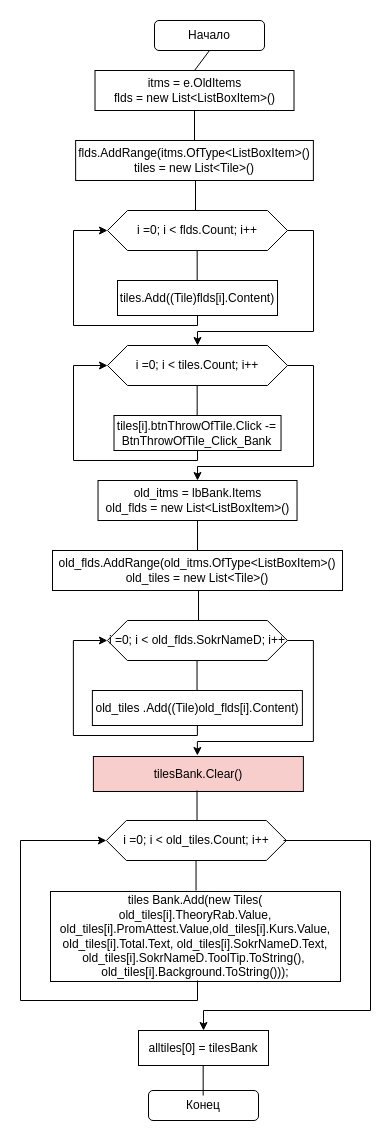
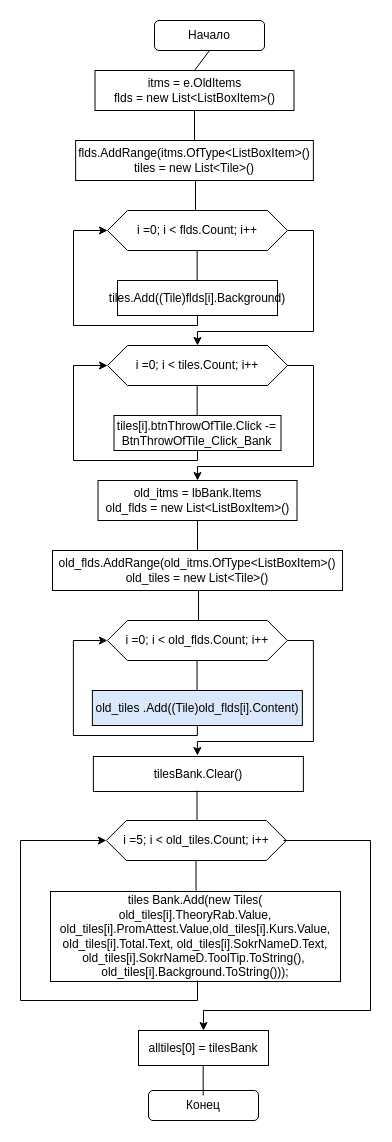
  <mxCell id="0" />
  <mxCell id="1" parent="0" />
  <mxCell id="2" value="Начало" style="rounded=1;whiteSpace=wrap;html=1;" parent="1" vertex="1"><mxGeometry x="154" y="20" width="110" height="30" as="geometry" /></mxCell>
  <mxCell id="3" value="" style="endArrow=none;html=1;rounded=0;entryX=0.5;entryY=1;entryDx=0;entryDy=0;" parent="1" target="2" edge="1"><mxGeometry width="50" height="50" relative="1" as="geometry"><mxPoint x="194" y="70" as="sourcePoint" /><mxPoint x="220" y="150" as="targetPoint" /></mxGeometry></mxCell>
- <mxCell id="4" value="tiles.Add((Tile)flds[i].Content)" style="rounded=0;whiteSpace=wrap;html=1;" parent="1" vertex="1"><mxGeometry x="117.01" y="280" width="160" height="35" as="geometry" /></mxCell>
+ <mxCell id="4" value="tiles.Add((Tile)flds[i].Background)" style="rounded=0;whiteSpace=wrap;html=1;" parent="1" vertex="1"><mxGeometry x="117.01" y="280" width="160" height="35" as="geometry" /></mxCell>
  <mxCell id="5" value="" style="endArrow=none;html=1;rounded=0;entryX=0.5;entryY=1;entryDx=0;entryDy=0;" parent="1" edge="1"><mxGeometry width="50" height="50" relative="1" as="geometry"><mxPoint x="196.66" y="280" as="sourcePoint" /><mxPoint x="196.66" y="250" as="targetPoint" /></mxGeometry></mxCell>
  <mxCell id="6" value="" style="endArrow=none;html=1;rounded=0;exitX=0;exitY=0.5;exitDx=0;exitDy=0;startArrow=classic;startFill=1;" parent="1" source="7" edge="1"><mxGeometry width="50" height="50" relative="1" as="geometry"><mxPoint x="53" y="335" as="sourcePoint" /><mxPoint x="197" y="315" as="targetPoint" /><Array as="points"><mxPoint x="73" y="230" /><mxPoint x="73" y="325" /><mxPoint x="197" y="325" /></Array></mxGeometry></mxCell>
  <mxCell id="7" value="&lt;span&gt;i =0; i &amp;lt; flds.Count; i++&lt;/span&gt;" style="shape=hexagon;perimeter=hexagonPerimeter2;whiteSpace=wrap;html=1;fixedSize=1;" parent="1" vertex="1"><mxGeometry x="107.01" y="210" width="180" height="40" as="geometry" /></mxCell>
  <mxCell id="8" value="" style="endArrow=none;html=1;rounded=0;exitX=0.5;exitY=0;exitDx=0;exitDy=0;startArrow=classic;startFill=1;entryX=1;entryY=0.5;entryDx=0;entryDy=0;" parent="1" target="7" edge="1"><mxGeometry width="50" height="50" relative="1" as="geometry"><mxPoint x="197.005" y="345" as="sourcePoint" /><mxPoint x="287.01" y="226" as="targetPoint" /><Array as="points"><mxPoint x="197" y="331" /><mxPoint x="313" y="331" /><mxPoint x="313" y="230" /></Array></mxGeometry></mxCell>
  <mxCell id="9" value="itms = e.OldItems&lt;br&gt;flds = new List&amp;lt;ListBoxItem&amp;gt;()" style="rounded=0;whiteSpace=wrap;html=1;" parent="1" vertex="1"><mxGeometry x="94.5" y="70" width="199" height="40" as="geometry" /></mxCell>
  <mxCell id="10" value="flds.AddRange(itms.OfType&amp;lt;ListBoxItem&amp;gt;()&lt;br&gt;tiles = new List&amp;lt;Tile&amp;gt;()" style="rounded=0;whiteSpace=wrap;html=1;" parent="1" vertex="1"><mxGeometry x="75.13" y="140" width="237.75" height="40" as="geometry" /></mxCell>
  <mxCell id="11" value="" style="endArrow=none;html=1;rounded=0;entryX=0.5;entryY=1;entryDx=0;entryDy=0;" parent="1" edge="1"><mxGeometry width="50" height="50" relative="1" as="geometry"><mxPoint x="194" y="140" as="sourcePoint" /><mxPoint x="194" y="110" as="targetPoint" /></mxGeometry></mxCell>
  <mxCell id="12" value="tiles[i].btnThrowOfTile.Click -= BtnThrowOfTile_Click_Bank" style="rounded=0;whiteSpace=wrap;html=1;" parent="1" vertex="1"><mxGeometry x="113.5" y="415" width="167.02" height="35" as="geometry" /></mxCell>
  <mxCell id="13" value="" style="endArrow=none;html=1;rounded=0;entryX=0.5;entryY=1;entryDx=0;entryDy=0;" parent="1" edge="1"><mxGeometry width="50" height="50" relative="1" as="geometry"><mxPoint x="196.67" y="415" as="sourcePoint" /><mxPoint x="196.67" y="385" as="targetPoint" /></mxGeometry></mxCell>
  <mxCell id="14" value="" style="endArrow=none;html=1;rounded=0;exitX=0;exitY=0.5;exitDx=0;exitDy=0;startArrow=classic;startFill=1;" parent="1" source="15" edge="1"><mxGeometry width="50" height="50" relative="1" as="geometry"><mxPoint x="53.01" y="470" as="sourcePoint" /><mxPoint x="197.01" y="450" as="targetPoint" /><Array as="points"><mxPoint x="73.01" y="365" /><mxPoint x="73.01" y="460" /><mxPoint x="197.01" y="460" /></Array></mxGeometry></mxCell>
  <mxCell id="15" value="&lt;span&gt;i =0; i &amp;lt; tiles.Count; i++&lt;/span&gt;" style="shape=hexagon;perimeter=hexagonPerimeter2;whiteSpace=wrap;html=1;fixedSize=1;" parent="1" vertex="1"><mxGeometry x="107.02" y="345" width="180" height="40" as="geometry" /></mxCell>
  <mxCell id="16" value="" style="endArrow=none;html=1;rounded=0;exitX=0.5;exitY=0;exitDx=0;exitDy=0;startArrow=classic;startFill=1;entryX=1;entryY=0.5;entryDx=0;entryDy=0;" parent="1" target="15" edge="1"><mxGeometry width="50" height="50" relative="1" as="geometry"><mxPoint x="197.015" y="480" as="sourcePoint" /><mxPoint x="287.02" y="361" as="targetPoint" /><Array as="points"><mxPoint x="197.01" y="466" /><mxPoint x="313.01" y="466" /><mxPoint x="313.01" y="365" /></Array></mxGeometry></mxCell>
  <mxCell id="17" value="tiles Bank.Add(new Tiles( old_tiles[i].TheoryRab.Value, old_tiles[i].PromAttest.Value,old_tiles[i].Kurs.Value, old_tiles[i].Total.Text, old_tiles[i].SokrNameD.Text, old_tiles[i].SokrNameD.ToolTip.ToString(),&amp;nbsp; old_tiles[i].Background.ToString()));" style="rounded=0;whiteSpace=wrap;html=1;" parent="1" vertex="1"><mxGeometry x="50" y="891" width="290" height="90" as="geometry" /></mxCell>
  <mxCell id="18" value="" style="endArrow=none;html=1;rounded=0;entryX=0.5;entryY=1;entryDx=0;entryDy=0;" parent="1" edge="1"><mxGeometry width="50" height="50" relative="1" as="geometry"><mxPoint x="195.54" y="890" as="sourcePoint" /><mxPoint x="195.54" y="860" as="targetPoint" /></mxGeometry></mxCell>
  <mxCell id="19" value="" style="endArrow=none;html=1;rounded=0;exitX=0;exitY=0.5;exitDx=0;exitDy=0;startArrow=classic;startFill=1;" parent="1" source="20" edge="1"><mxGeometry width="50" height="50" relative="1" as="geometry"><mxPoint x="106.89" y="830" as="sourcePoint" /><mxPoint x="197" y="980" as="targetPoint" /><Array as="points"><mxPoint x="20" y="840" /><mxPoint x="20" y="1000" /><mxPoint x="197" y="1000" /></Array></mxGeometry></mxCell>
- <mxCell id="20" value="&lt;span&gt;i =0; i &amp;lt; old_tiles.Count; i++&lt;/span&gt;" style="shape=hexagon;perimeter=hexagonPerimeter2;whiteSpace=wrap;html=1;fixedSize=1;" parent="1" vertex="1"><mxGeometry x="105.89" y="820" width="180" height="40" as="geometry" /></mxCell>
+ <mxCell id="20" value="&lt;span&gt;i =5; i &amp;lt; old_tiles.Count; i++&lt;/span&gt;" style="shape=hexagon;perimeter=hexagonPerimeter2;whiteSpace=wrap;html=1;fixedSize=1;" parent="1" vertex="1"><mxGeometry x="105.89" y="820" width="180" height="40" as="geometry" /></mxCell>
  <mxCell id="21" value="alltiles[0] = tilesBank" style="rounded=0;whiteSpace=wrap;html=1;" parent="1" vertex="1"><mxGeometry x="138" y="1030" width="130" height="35" as="geometry" /></mxCell>
  <mxCell id="22" value="" style="endArrow=none;html=1;rounded=0;entryX=0.5;entryY=1;entryDx=0;entryDy=0;" parent="1" edge="1"><mxGeometry width="50" height="50" relative="1" as="geometry"><mxPoint x="195" y="210" as="sourcePoint" /><mxPoint x="195" y="180" as="targetPoint" /></mxGeometry></mxCell>
  <mxCell id="23" value="" style="endArrow=none;html=1;rounded=0;startArrow=classic;startFill=1;entryX=1;entryY=0.5;entryDx=0;entryDy=0;exitX=0.5;exitY=0;exitDx=0;exitDy=0;" parent="1" source="21" edge="1"><mxGeometry width="50" height="50" relative="1" as="geometry"><mxPoint x="199" y="1030" as="sourcePoint" /><mxPoint x="283.01" y="840" as="targetPoint" /><Array as="points"><mxPoint x="203" y="1010" /><mxPoint x="370" y="1010" /><mxPoint x="370" y="840" /></Array></mxGeometry></mxCell>
  <mxCell id="24" value="Конец" style="rounded=1;whiteSpace=wrap;html=1;" parent="1" vertex="1"><mxGeometry x="148" y="1090" width="110" height="30" as="geometry" /></mxCell>
  <mxCell id="25" value="" style="endArrow=none;html=1;rounded=0;entryX=0.5;entryY=1;entryDx=0;entryDy=0;" parent="1" edge="1"><mxGeometry width="50" height="50" relative="1" as="geometry"><mxPoint x="202.66" y="1095" as="sourcePoint" /><mxPoint x="202.66" y="1065" as="targetPoint" /></mxGeometry></mxCell>
  <mxCell id="26" value="old_itms = lbBank.Items&lt;br&gt;old_flds = new List&amp;lt;ListBoxItem&amp;gt;()" style="rounded=0;whiteSpace=wrap;html=1;" vertex="1" parent="1"><mxGeometry x="97.52" y="480" width="199" height="40" as="geometry" /></mxCell>
  <mxCell id="27" value="old_flds.AddRange(old_itms.OfType&amp;lt;ListBoxItem&amp;gt;()&lt;br&gt;old_tiles = new List&amp;lt;Tile&amp;gt;()" style="rounded=0;whiteSpace=wrap;html=1;" vertex="1" parent="1"><mxGeometry x="52.01" y="550" width="290" height="40" as="geometry" /></mxCell>
  <mxCell id="28" value="" style="endArrow=none;html=1;rounded=0;entryX=0.5;entryY=1;entryDx=0;entryDy=0;" edge="1" parent="1"><mxGeometry width="50" height="50" relative="1" as="geometry"><mxPoint x="197.02" y="550" as="sourcePoint" /><mxPoint x="197.02" y="520" as="targetPoint" /></mxGeometry></mxCell>
  <mxCell id="29" value="" style="endArrow=none;html=1;rounded=0;entryX=0.5;entryY=1;entryDx=0;entryDy=0;" edge="1" parent="1"><mxGeometry width="50" height="50" relative="1" as="geometry"><mxPoint x="198.02" y="620" as="sourcePoint" /><mxPoint x="198.02" y="590" as="targetPoint" /></mxGeometry></mxCell>
- <mxCell id="30" value="old_tiles&amp;nbsp;.Add((Tile)old_flds[i].Content)" style="rounded=0;whiteSpace=wrap;html=1;" vertex="1" parent="1"><mxGeometry x="91.89" y="690" width="210" height="35" as="geometry" /></mxCell>
+ <mxCell id="30" value="old_tiles&amp;nbsp;.Add((Tile)old_flds[i].Content)" style="rounded=0;whiteSpace=wrap;html=1;fillColor=#dae8fc;" vertex="1" parent="1"><mxGeometry x="91.89" y="690" width="210" height="35" as="geometry" /></mxCell>
  <mxCell id="31" value="" style="endArrow=none;html=1;rounded=0;entryX=0.5;entryY=1;entryDx=0;entryDy=0;" edge="1" parent="1"><mxGeometry width="50" height="50" relative="1" as="geometry"><mxPoint x="196.54" y="690" as="sourcePoint" /><mxPoint x="196.54" y="660" as="targetPoint" /></mxGeometry></mxCell>
  <mxCell id="32" value="" style="endArrow=none;html=1;rounded=0;exitX=0;exitY=0.5;exitDx=0;exitDy=0;startArrow=classic;startFill=1;" edge="1" parent="1" source="33"><mxGeometry width="50" height="50" relative="1" as="geometry"><mxPoint x="52.88" y="745" as="sourcePoint" /><mxPoint x="196.88" y="725" as="targetPoint" /><Array as="points"><mxPoint x="72.88" y="640" /><mxPoint x="72.88" y="735" /><mxPoint x="196.88" y="735" /></Array></mxGeometry></mxCell>
- <mxCell id="33" value="&lt;span&gt;i =0; i &amp;lt;&amp;nbsp;&lt;/span&gt;old_flds&lt;span&gt;.SokrNameD; i++&lt;/span&gt;" style="shape=hexagon;perimeter=hexagonPerimeter2;whiteSpace=wrap;html=1;fixedSize=1;" vertex="1" parent="1"><mxGeometry x="106.89" y="620" width="180" height="40" as="geometry" /></mxCell>
+ <mxCell id="33" value="&lt;span&gt;i =0; i &amp;lt;&amp;nbsp;&lt;/span&gt;old_flds&lt;span&gt;.Count; i++&lt;/span&gt;" style="shape=hexagon;perimeter=hexagonPerimeter2;whiteSpace=wrap;html=1;fixedSize=1;" vertex="1" parent="1"><mxGeometry x="106.89" y="620" width="180" height="40" as="geometry" /></mxCell>
  <mxCell id="34" value="" style="endArrow=none;html=1;rounded=0;exitX=0.5;exitY=0;exitDx=0;exitDy=0;startArrow=classic;startFill=1;entryX=1;entryY=0.5;entryDx=0;entryDy=0;" edge="1" parent="1" target="33"><mxGeometry width="50" height="50" relative="1" as="geometry"><mxPoint x="196.885" y="755" as="sourcePoint" /><mxPoint x="286.89" y="636" as="targetPoint" /><Array as="points"><mxPoint x="196.88" y="741" /><mxPoint x="312.88" y="741" /><mxPoint x="312.88" y="640" /></Array></mxGeometry></mxCell>
- <mxCell id="35" value="tilesBank.Clear()" style="rounded=0;whiteSpace=wrap;html=1;fillColor=#f8cecc;" vertex="1" parent="1"><mxGeometry x="92.89" y="756" width="210" height="35" as="geometry" /></mxCell>
+ <mxCell id="35" value="tilesBank.Clear()" style="rounded=0;whiteSpace=wrap;html=1;" vertex="1" parent="1"><mxGeometry x="92.89" y="756" width="210" height="35" as="geometry" /></mxCell>
  <mxCell id="36" value="" style="endArrow=none;html=1;rounded=0;entryX=0.5;entryY=1;entryDx=0;entryDy=0;" edge="1" parent="1"><mxGeometry width="50" height="50" relative="1" as="geometry"><mxPoint x="196.52" y="820" as="sourcePoint" /><mxPoint x="196.52" y="790" as="targetPoint" /></mxGeometry></mxCell>
